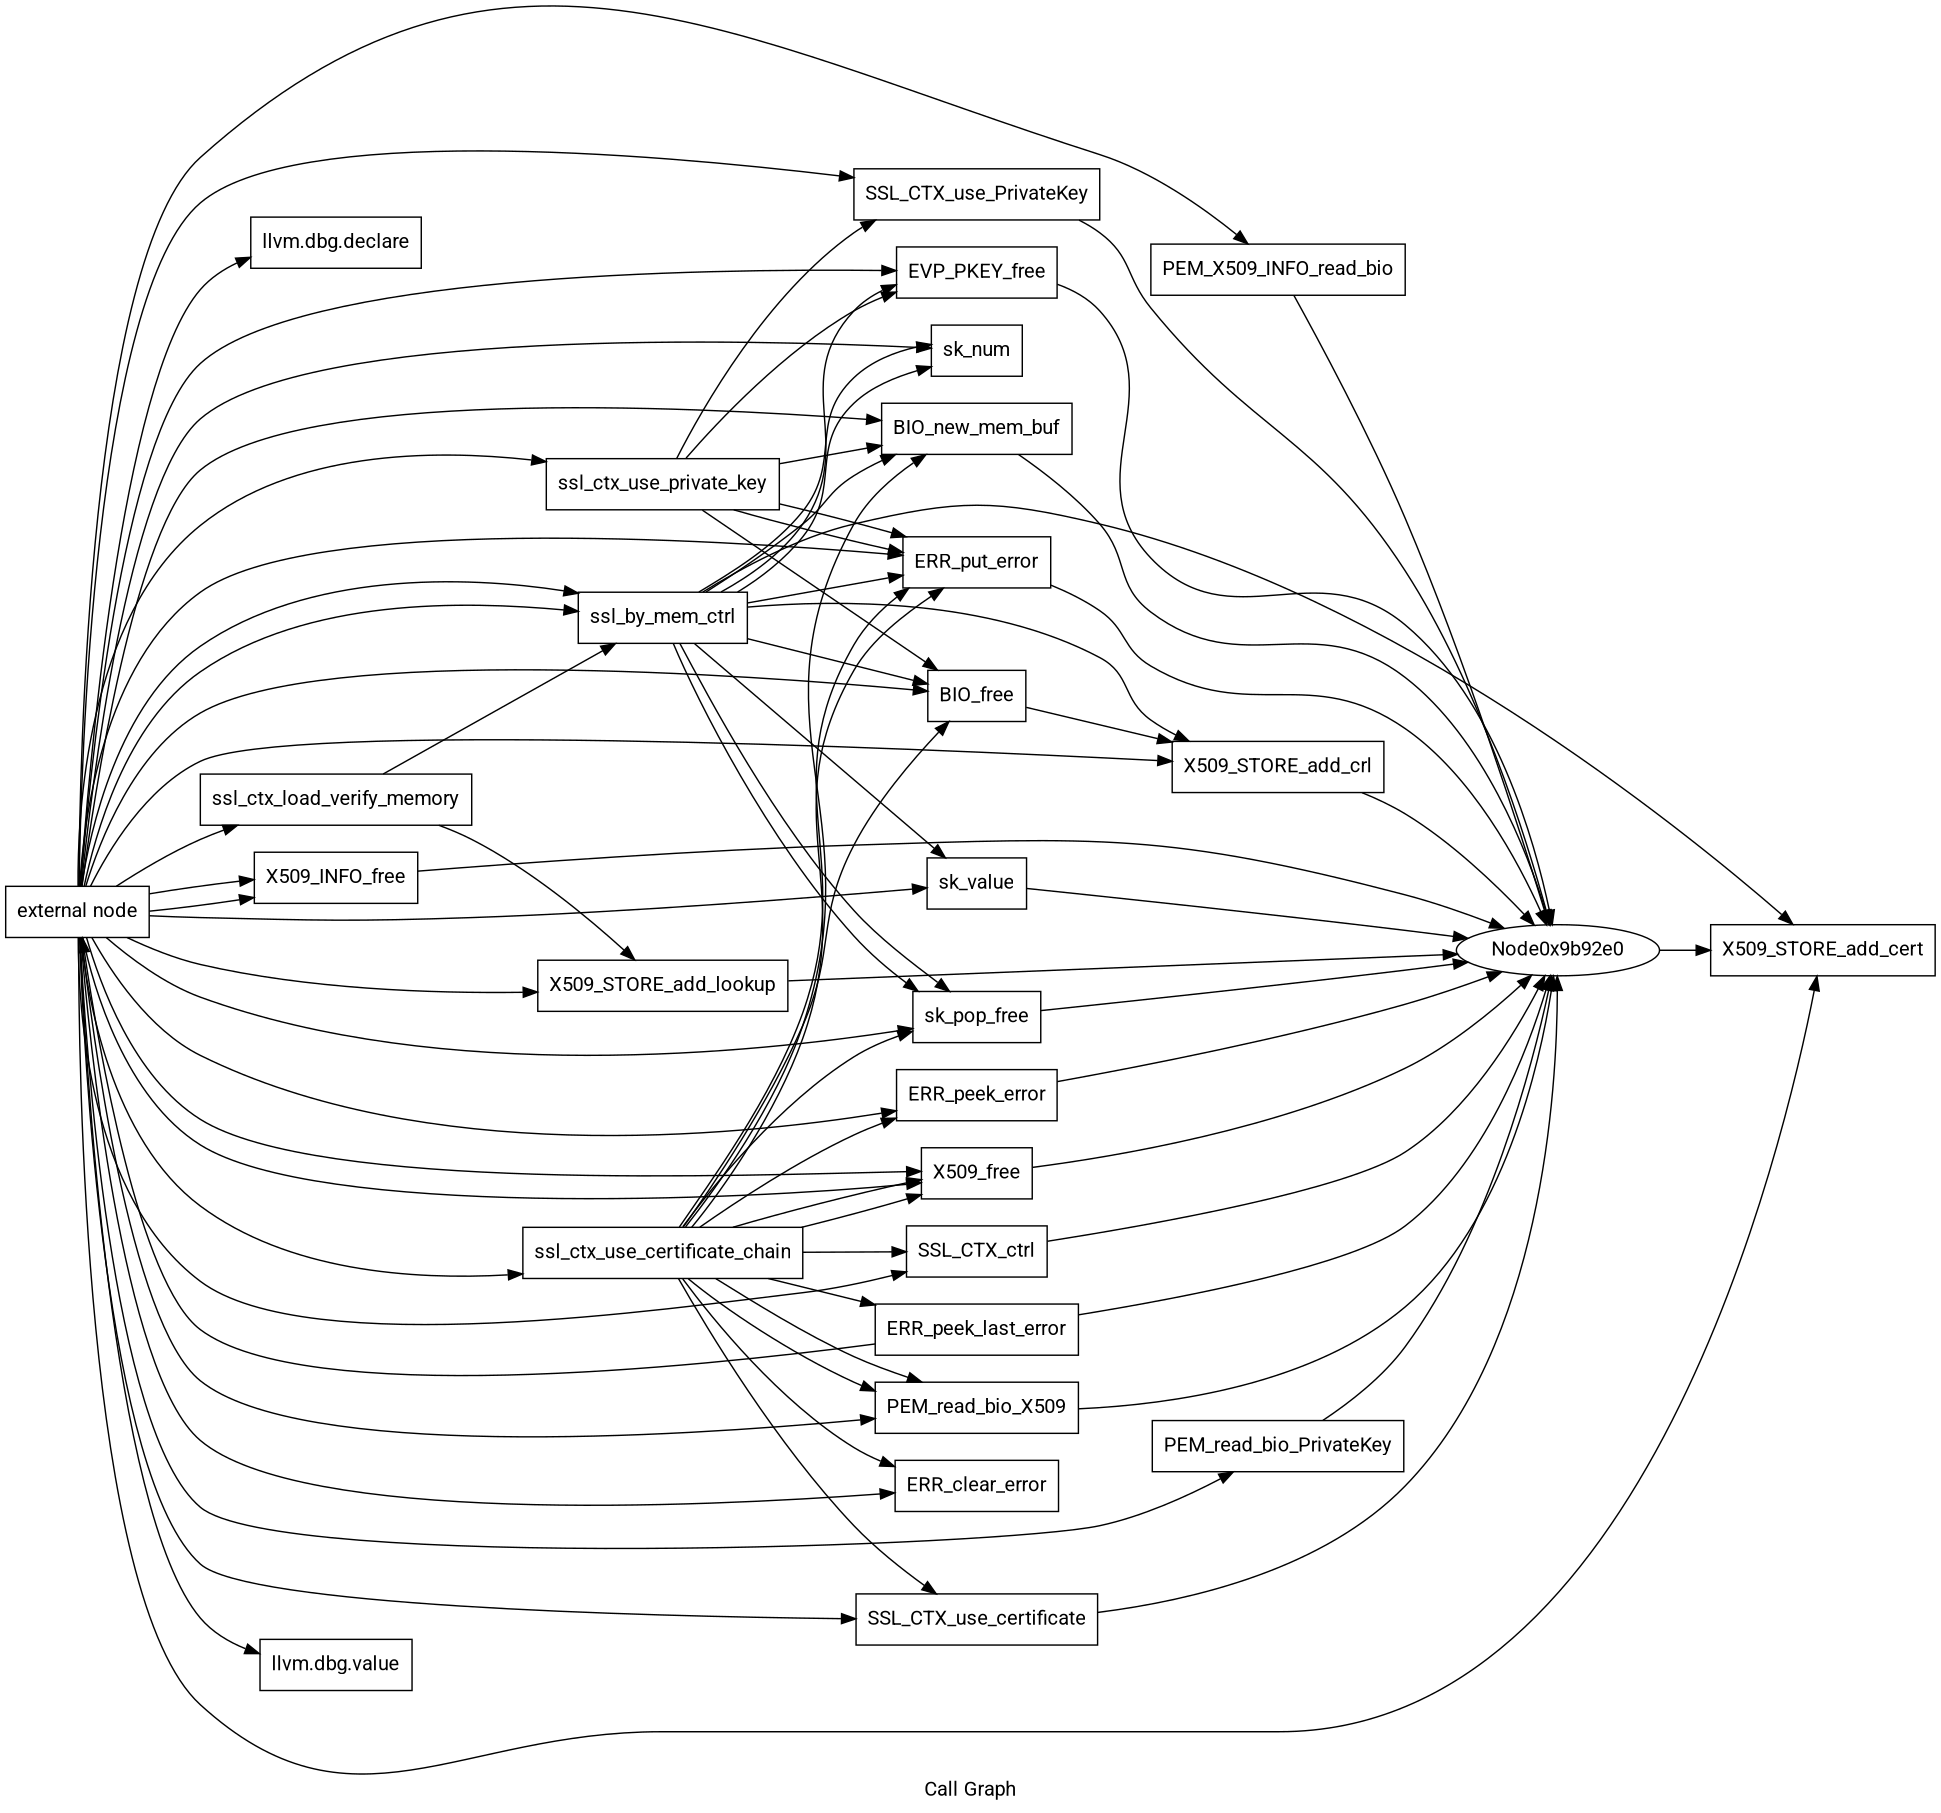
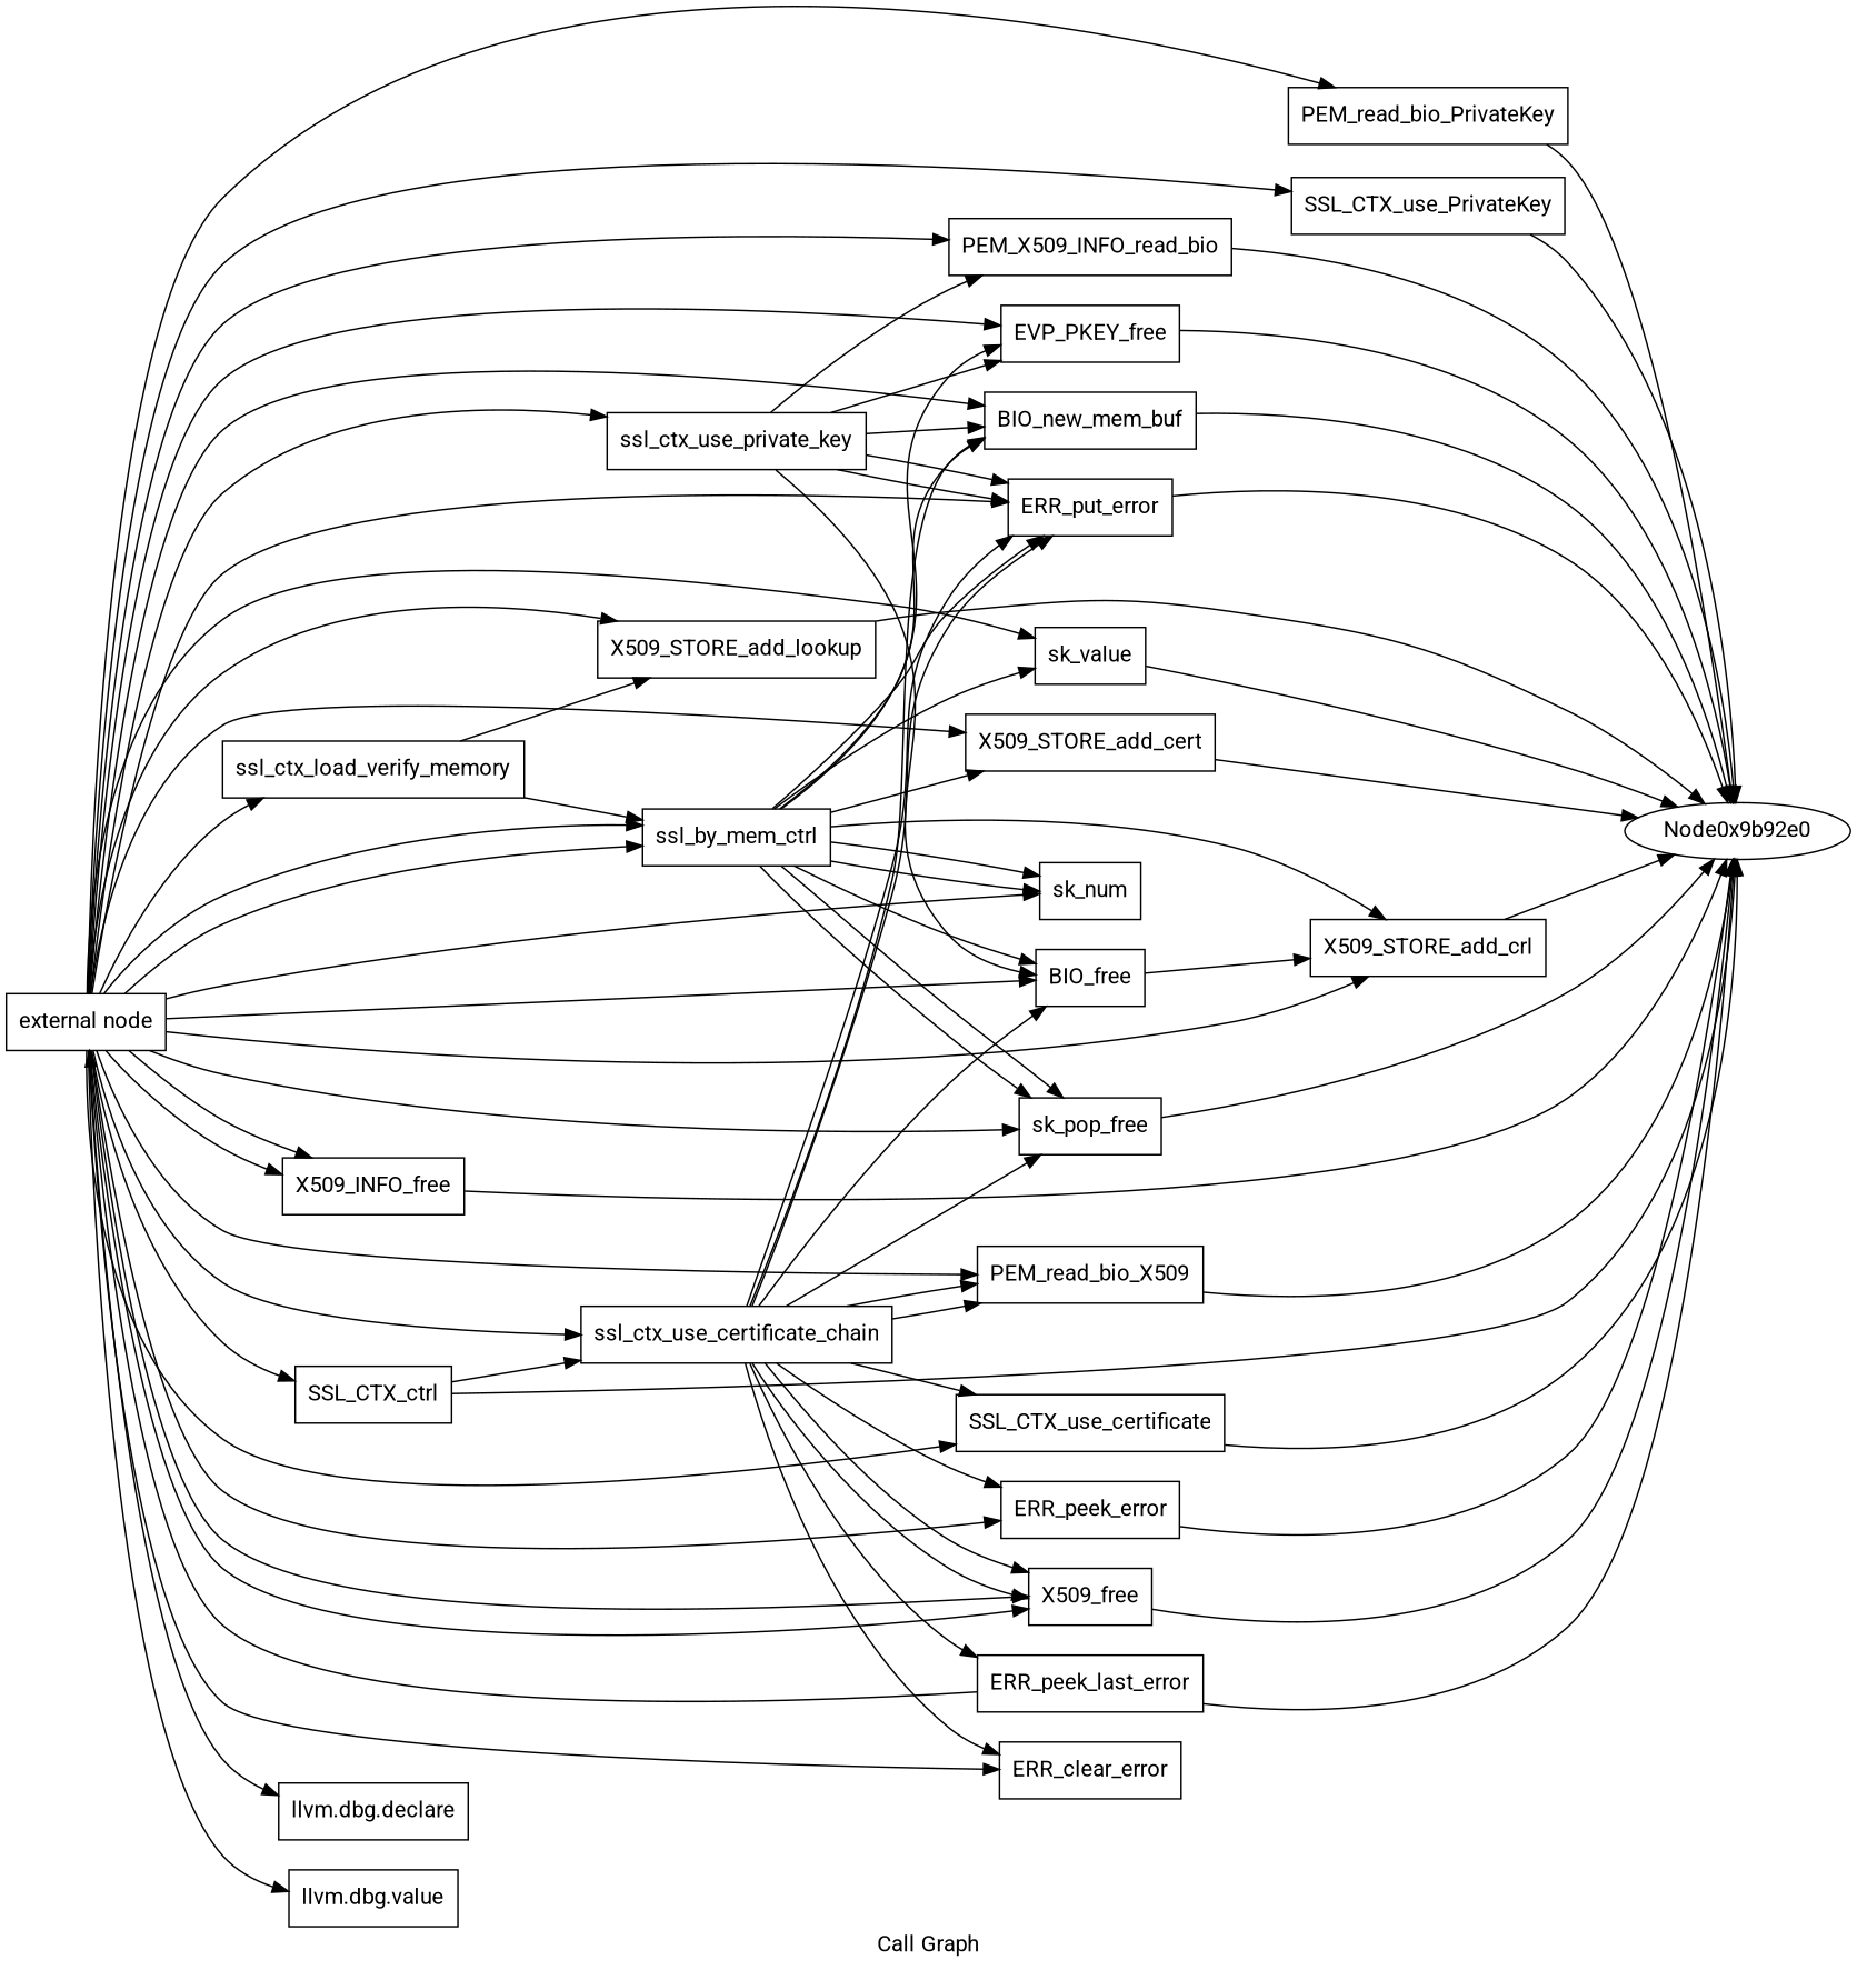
  digraph {
    fontname=Roboto
    label="Call Graph"
    rankdir=LR
    node [fontname=Roboto shape=record]
    edge [fontname=Roboto]
    n1 [label="{external node}"]
    n2 [label="{ssl_by_mem_ctrl}"]
    n3 [label="{ssl_ctx_use_private_key}"]
    n4 [label="{llvm.dbg.declare}"]
    n5 [label="{BIO_new_mem_buf}"]
    n6 [label="{ERR_put_error}"]
    n7 [label="{PEM_read_bio_PrivateKey}"]
    n8 [label="{SSL_CTX_use_PrivateKey}"]
    n9 [label="{EVP_PKEY_free}"]
    n10 [label="{BIO_free}"]
    n11 [label="{ssl_ctx_load_verify_memory}"]
    n12 [label="{X509_STORE_add_lookup}"]
    n13 [label="{PEM_X509_INFO_read_bio}"]
    n14 [label="{sk_num}"]
    n15 [label="{sk_value}"]
    n16 [label="{X509_STORE_add_cert}"]
    n17 [label="{X509_STORE_add_crl}"]
    n18 [label="{sk_pop_free}"]
    n19 [label="{X509_INFO_free}"]
    n20 [label="{ssl_ctx_use_certificate_chain}"]
    n21 [label="{PEM_read_bio_X509}"]
    n22 [label="{SSL_CTX_use_certificate}"]
    n23 [label="{ERR_peek_error}"]
    n24 [label="{X509_free}"]
    n25 [label="{SSL_CTX_ctrl}"]
    n26 [label="{ERR_clear_error}"]
    n27 [label="{llvm.dbg.value}"]
    Node0x9b92e0 [shape=""]
    n29 [label="{ERR_peek_last_error}"]
    n1 -> n2
    n1 -> n2
    n1 -> n3
    n1 -> n4
    n1 -> n5
    n1 -> n6
    n1 -> n7
    n1 -> n8
    n1 -> n9
    n1 -> n10
    n1 -> n11
    n1 -> n12
    n1 -> n13
    n1 -> n14
    n1 -> n15
    n1 -> n16
    n1 -> n17
    n1 -> n18
    n1 -> n19
    n1 -> n19
    n1 -> n20
    n1 -> n21
    n1 -> n22
    n1 -> n23
    n1 -> n24
    n1 -> n24
    n1 -> n25
    n1 -> n26
    n1 -> n27
    n2 -> n5
    n2 -> n6
    n2 -> n9
    n2 -> n10
    n2 -> n14
    n2 -> n14
    n2 -> n15
    n2 -> n16
    n2 -> n17
    n2 -> n18
    n2 -> n18
    n3 -> n5
    n3 -> n6
    n3 -> n6
-   n3 -> n8
+   n3 -> n13
    n3 -> n9
    n3 -> n10
    n5 -> Node0x9b92e0
    n6 -> Node0x9b92e0
    n7 -> Node0x9b92e0
    n8 -> Node0x9b92e0
    n9 -> Node0x9b92e0
    n10 -> n17
    n11 -> n2
    n11 -> n12
    n12 -> Node0x9b92e0
    n13 -> Node0x9b92e0
    n15 -> Node0x9b92e0
-   Node0x9b92e0 -> n16
+   n16 -> Node0x9b92e0
    n17 -> Node0x9b92e0
    n18 -> Node0x9b92e0
    n19 -> Node0x9b92e0
    n20 -> n5
    n20 -> n6
    n20 -> n6
    n20 -> n10
    n20 -> n18
    n20 -> n21
    n20 -> n21
    n20 -> n22
    n20 -> n23
    n20 -> n24
    n20 -> n24
-   n20 -> n25
+   n25 -> n20
    n20 -> n26
    n20 -> n29
    n21 -> Node0x9b92e0
    n22 -> Node0x9b92e0
    n23 -> Node0x9b92e0
    n24 -> Node0x9b92e0
    n25 -> Node0x9b92e0
    n29 -> n1
    n29 -> Node0x9b92e0
  }
